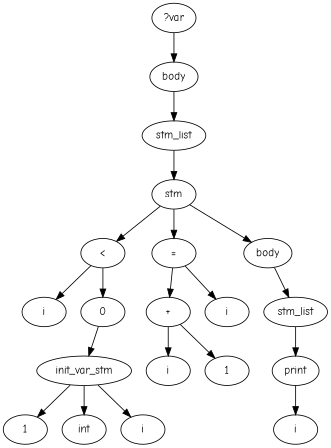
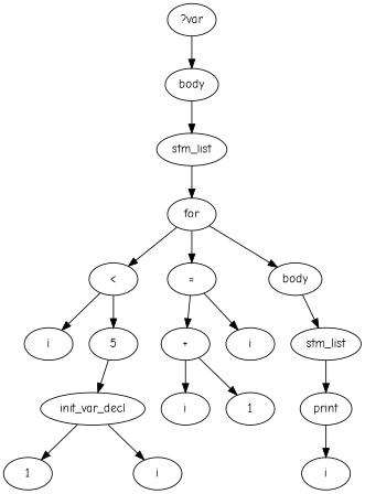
  digraph {
    fontname="Comic Neue"
    node [fontname="Comic Neue"]
    edge [fontname="Comic Neue"]
    n1 [label="?var"]
    n2 [label=body]
    n3 [label=stm_list]
-   n4 [label=stm]
+   n4 [label=for]
    n5 [label="<"]
    n6 [label="="]
    n7 [label=body]
-   n8 [label=init_var_stm]
+   n8 [label=init_var_decl]
    n9 [label=1]
-   n10 [label=int]
    n11 [label=i]
    n12 [label=i]
-   n13 [label=0]
+   n13 [label=5]
    n14 [label=i]
    n15 [label=1]
    n16 [label="+"]
    n17 [label=i]
    n18 [label=stm_list]
    n19 [label=print]
    n20 [label=i]
    n1 -> n2
    n2 -> n3
    n3 -> n4
    n4 -> n5
    n4 -> n6
    n4 -> n7
    n5 -> n12
    n5 -> n13
    n6 -> n16
    n6 -> n17
    n7 -> n18
    n8 -> n9
-   n8 -> n10
    n8 -> n11
    n13 -> n8
    n16 -> n14
    n16 -> n15
    n18 -> n19
    n19 -> n20
  }
